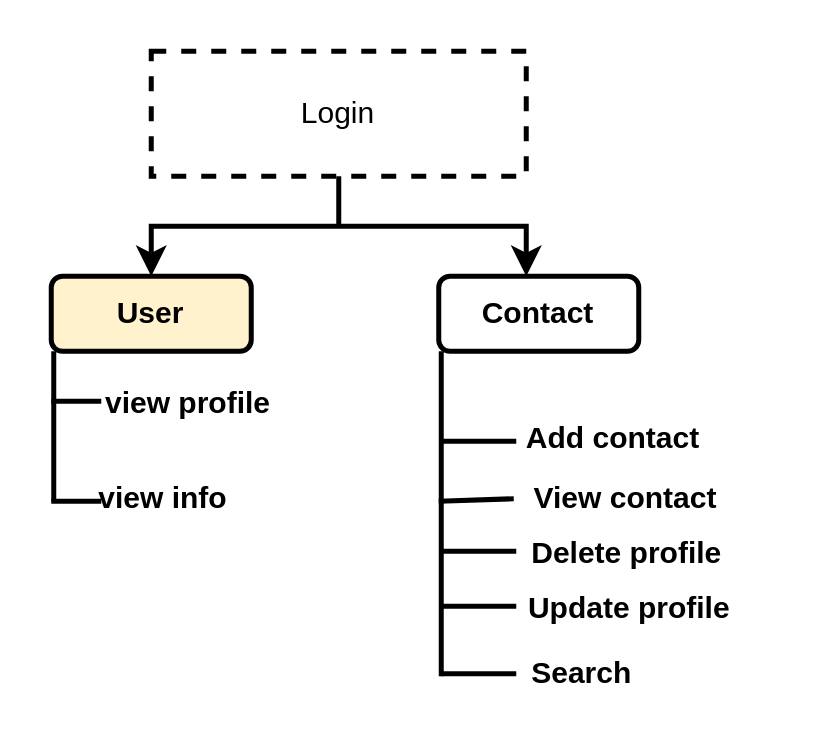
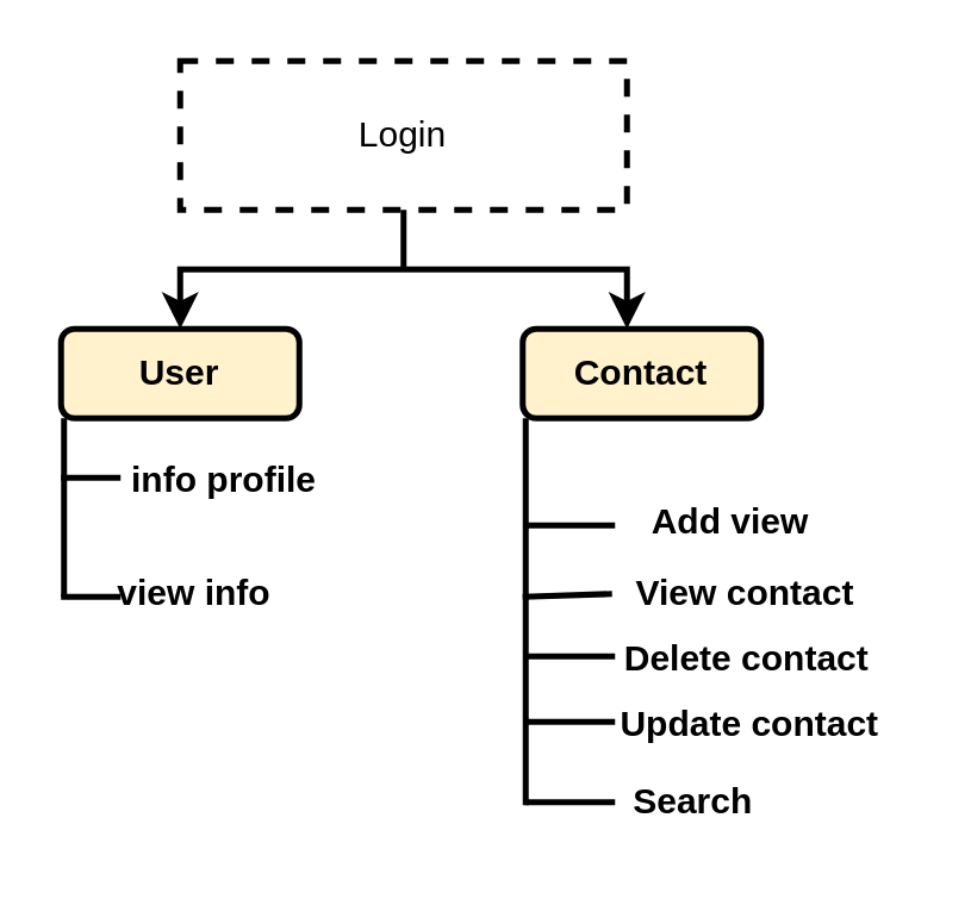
  <mxCell id="0" />
  <mxCell id="1" parent="0" />
  <mxCell id="2" value="&lt;span&gt;Login&lt;/span&gt;" style="rounded=0;whiteSpace=wrap;html=1;fontStyle=0;strokeWidth=2;dashed=1;" vertex="1" parent="1"><mxGeometry x="60" y="20" width="150" height="50" as="geometry" /></mxCell>
  <mxCell id="3" value="" style="endArrow=none;html=1;rounded=0;entryX=0.5;entryY=1;entryDx=0;entryDy=0;strokeWidth=2;" edge="1" parent="1" target="2"><mxGeometry width="50" height="50" relative="1" as="geometry"><mxPoint x="135" y="90" as="sourcePoint" /><mxPoint x="200" y="140" as="targetPoint" /></mxGeometry></mxCell>
  <mxCell id="4" value="" style="endArrow=classic;startArrow=classic;html=1;rounded=0;strokeWidth=2;" edge="1" parent="1"><mxGeometry width="50" height="50" relative="1" as="geometry"><mxPoint x="60" y="110" as="sourcePoint" /><mxPoint x="210" y="110" as="targetPoint" /><Array as="points"><mxPoint x="60" y="90" /><mxPoint x="210" y="90" /></Array></mxGeometry></mxCell>
  <mxCell id="5" value="&lt;b&gt;User&lt;/b&gt;" style="rounded=1;whiteSpace=wrap;html=1;strokeWidth=2;fillColor=#fff2cc;" vertex="1" parent="1"><mxGeometry x="20" y="110" width="80" height="30" as="geometry" /></mxCell>
- <mxCell id="6" value="&lt;b&gt;Contact&lt;/b&gt;" style="rounded=1;whiteSpace=wrap;html=1;strokeWidth=2;" vertex="1" parent="1"><mxGeometry x="175" y="110" width="80" height="30" as="geometry" /></mxCell>
+ <mxCell id="6" value="&lt;b&gt;Contact&lt;/b&gt;" style="rounded=1;whiteSpace=wrap;html=1;strokeWidth=2;fillColor=#fff2cc;" vertex="1" parent="1"><mxGeometry x="175" y="110" width="80" height="30" as="geometry" /></mxCell>
  <mxCell id="7" value="" style="endArrow=none;html=1;rounded=0;strokeWidth=2;entryX=0;entryY=1;entryDx=0;entryDy=0;" edge="1" parent="1"><mxGeometry width="50" height="50" relative="1" as="geometry"><mxPoint x="176" y="270" as="sourcePoint" /><mxPoint x="176" y="140" as="targetPoint" /></mxGeometry></mxCell>
  <mxCell id="8" value="" style="endArrow=none;html=1;rounded=0;strokeWidth=2;" edge="1" parent="1"><mxGeometry width="50" height="50" relative="1" as="geometry"><mxPoint x="176" y="176" as="sourcePoint" /><mxPoint x="206" y="176" as="targetPoint" /><Array as="points"><mxPoint x="186" y="176" /></Array></mxGeometry></mxCell>
- <mxCell id="9" value="&lt;b&gt;Add contact&lt;/b&gt;" style="text;html=1;strokeColor=none;fillColor=none;align=center;verticalAlign=middle;whiteSpace=wrap;rounded=0;" vertex="1" parent="1"><mxGeometry x="200" y="160" width="90" height="30" as="geometry" /></mxCell>
+ <mxCell id="9" value="&lt;b&gt;Add view&lt;/b&gt;" style="text;html=1;strokeColor=none;fillColor=none;align=center;verticalAlign=middle;whiteSpace=wrap;rounded=0;" vertex="1" parent="1"><mxGeometry x="200" y="160" width="90" height="30" as="geometry" /></mxCell>
  <mxCell id="10" value="" style="endArrow=none;html=1;rounded=0;strokeWidth=2;entryX=0;entryY=0.5;entryDx=0;entryDy=0;" edge="1" parent="1" target="11"><mxGeometry width="50" height="50" relative="1" as="geometry"><mxPoint x="175" y="200" as="sourcePoint" /><mxPoint x="210" y="200" as="targetPoint" /><Array as="points" /></mxGeometry></mxCell>
  <mxCell id="11" value="&lt;b&gt;View contact&lt;/b&gt;" style="text;html=1;strokeColor=none;fillColor=none;align=center;verticalAlign=middle;whiteSpace=wrap;rounded=0;" vertex="1" parent="1"><mxGeometry x="205" y="184" width="90" height="30" as="geometry" /></mxCell>
  <mxCell id="12" value="" style="endArrow=none;html=1;rounded=0;strokeWidth=2;" edge="1" parent="1"><mxGeometry width="50" height="50" relative="1" as="geometry"><mxPoint x="176" y="220" as="sourcePoint" /><mxPoint x="206" y="220" as="targetPoint" /><Array as="points" /></mxGeometry></mxCell>
- <mxCell id="13" value="&lt;b&gt;Delete profile&lt;/b&gt;" style="text;html=1;strokeColor=none;fillColor=none;align=center;verticalAlign=middle;whiteSpace=wrap;rounded=0;" vertex="1" parent="1"><mxGeometry x="208" y="206" width="85" height="30" as="geometry" /></mxCell>
+ <mxCell id="13" value="&lt;b&gt;Delete contact&lt;/b&gt;" style="text;html=1;strokeColor=none;fillColor=none;align=center;verticalAlign=middle;whiteSpace=wrap;rounded=0;" vertex="1" parent="1"><mxGeometry x="208" y="206" width="85" height="30" as="geometry" /></mxCell>
  <mxCell id="14" value="" style="endArrow=none;html=1;rounded=0;strokeWidth=2;" edge="1" parent="1"><mxGeometry width="50" height="50" relative="1" as="geometry"><mxPoint x="176" y="242" as="sourcePoint" /><mxPoint x="206" y="242" as="targetPoint" /><Array as="points" /></mxGeometry></mxCell>
- <mxCell id="15" value="&lt;b&gt;Update profile&lt;/b&gt;" style="text;html=1;strokeColor=none;fillColor=none;align=center;verticalAlign=middle;whiteSpace=wrap;rounded=0;" vertex="1" parent="1"><mxGeometry x="199" y="228" width="105" height="30" as="geometry" /></mxCell>
+ <mxCell id="15" value="&lt;b&gt;Update contact&lt;/b&gt;" style="text;html=1;strokeColor=none;fillColor=none;align=center;verticalAlign=middle;whiteSpace=wrap;rounded=0;" vertex="1" parent="1"><mxGeometry x="199" y="228" width="105" height="30" as="geometry" /></mxCell>
  <mxCell id="16" value="" style="endArrow=none;html=1;rounded=0;strokeWidth=2;" edge="1" parent="1"><mxGeometry width="50" height="50" relative="1" as="geometry"><mxPoint x="176" y="269" as="sourcePoint" /><mxPoint x="206" y="269" as="targetPoint" /><Array as="points" /></mxGeometry></mxCell>
  <mxCell id="17" value="&lt;b&gt;Search&lt;/b&gt;" style="text;html=1;strokeColor=none;fillColor=none;align=center;verticalAlign=middle;whiteSpace=wrap;rounded=0;" vertex="1" parent="1"><mxGeometry x="205" y="258" width="55" height="22" as="geometry" /></mxCell>
  <mxCell id="18" value="" style="endArrow=none;html=1;rounded=0;strokeWidth=2;entryX=0;entryY=1;entryDx=0;entryDy=0;" edge="1" parent="1"><mxGeometry width="50" height="50" relative="1" as="geometry"><mxPoint x="21" y="200" as="sourcePoint" /><mxPoint x="21" y="140" as="targetPoint" /></mxGeometry></mxCell>
  <mxCell id="19" value="" style="endArrow=none;html=1;rounded=0;strokeWidth=2;" edge="1" parent="1"><mxGeometry width="50" height="50" relative="1" as="geometry"><mxPoint x="40" y="160" as="sourcePoint" /><mxPoint x="20" y="160" as="targetPoint" /></mxGeometry></mxCell>
- <mxCell id="20" value="&lt;b&gt;view profile&lt;/b&gt;" style="text;html=1;strokeColor=none;fillColor=none;align=center;verticalAlign=middle;whiteSpace=wrap;rounded=0;" vertex="1" parent="1"><mxGeometry x="40" y="146" width="70" height="30" as="geometry" /></mxCell>
+ <mxCell id="20" value="&lt;b&gt;info profile&lt;/b&gt;" style="text;html=1;strokeColor=none;fillColor=none;align=center;verticalAlign=middle;whiteSpace=wrap;rounded=0;" vertex="1" parent="1"><mxGeometry x="40" y="146" width="70" height="30" as="geometry" /></mxCell>
  <mxCell id="21" value="" style="endArrow=none;html=1;rounded=0;strokeWidth=2;" edge="1" parent="1"><mxGeometry width="50" height="50" relative="1" as="geometry"><mxPoint x="20" y="200" as="sourcePoint" /><mxPoint x="40" y="200" as="targetPoint" /></mxGeometry></mxCell>
  <mxCell id="22" value="&lt;b&gt;view info&lt;/b&gt;" style="text;html=1;strokeColor=none;fillColor=none;align=center;verticalAlign=middle;whiteSpace=wrap;rounded=0;" vertex="1" parent="1"><mxGeometry x="35" y="184" width="60" height="30" as="geometry" /></mxCell>
